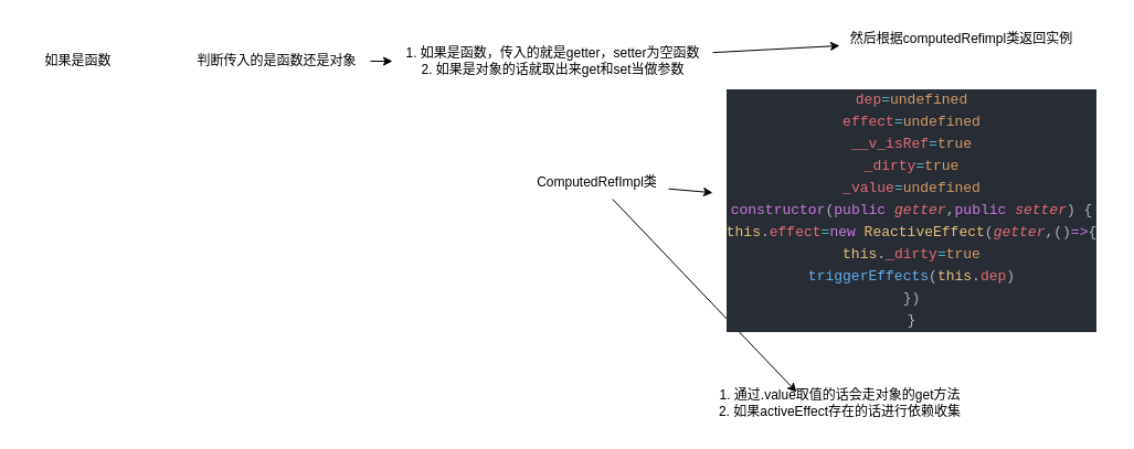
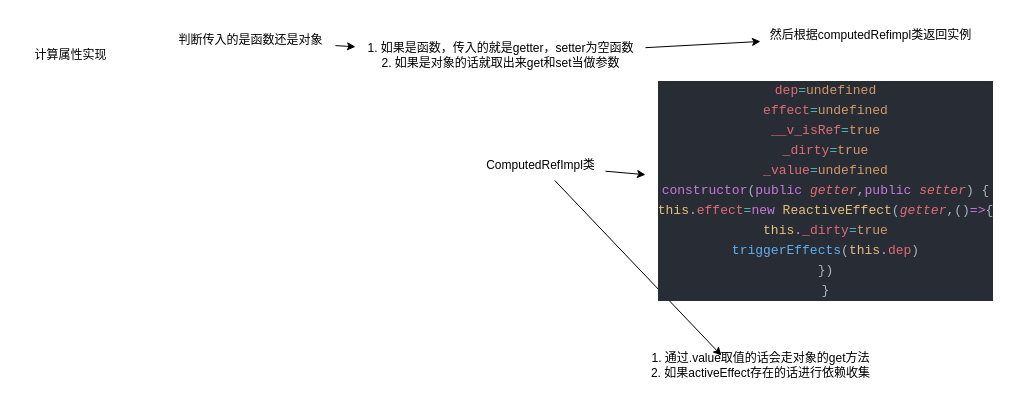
  <mxCell id="0" />
  <mxCell id="1" parent="0" />
- <mxCell id="2" value="如果是函数" style="text;html=1;align=center;verticalAlign=middle;resizable=0;points=[];autosize=1;strokeColor=none;fillColor=none;" vertex="1" parent="1"><mxGeometry x="20" y="40" width="100" height="30" as="geometry" /></mxCell>
+ <mxCell id="2" value="计算属性实现" style="text;html=1;align=center;verticalAlign=middle;resizable=0;points=[];autosize=1;strokeColor=none;fillColor=none;" vertex="1" parent="1"><mxGeometry x="20" y="40" width="100" height="30" as="geometry" /></mxCell>
  <mxCell id="3" value="" style="edgeStyle=none;html=1;" edge="1" parent="1" source="4" target="6"><mxGeometry relative="1" as="geometry" /></mxCell>
- <mxCell id="4" value="判断传入的是函数还是对象" style="text;html=1;align=center;verticalAlign=middle;resizable=0;points=[];autosize=1;strokeColor=none;fillColor=none;" vertex="1" parent="1"><mxGeometry x="165" y="40" width="170" height="30" as="geometry" /></mxCell>
+ <mxCell id="4" value="判断传入的是函数还是对象" style="text;html=1;align=center;verticalAlign=middle;resizable=0;points=[];autosize=1;strokeColor=none;fillColor=none;" vertex="1" parent="1"><mxGeometry x="165" y="25" width="170" height="30" as="geometry" /></mxCell>
  <mxCell id="5" value="" style="edgeStyle=none;html=1;" edge="1" parent="1" source="6" target="7"><mxGeometry relative="1" as="geometry" /></mxCell>
  <mxCell id="6" value="1. 如果是函数，传入的就是getter，setter为空函数&lt;br&gt;2. 如果是对象的话就取出来get和set当做参数" style="text;html=1;align=center;verticalAlign=middle;resizable=0;points=[];autosize=1;strokeColor=none;fillColor=none;" vertex="1" parent="1"><mxGeometry x="355" y="35" width="290" height="40" as="geometry" /></mxCell>
  <mxCell id="7" value="然后根据computedRefimpl类返回实例" style="text;html=1;align=center;verticalAlign=middle;resizable=0;points=[];autosize=1;strokeColor=none;fillColor=none;" vertex="1" parent="1"><mxGeometry x="760" y="20" width="220" height="30" as="geometry" /></mxCell>
  <mxCell id="8" value="" style="edgeStyle=none;html=1;" edge="1" parent="1" source="10" target="11"><mxGeometry relative="1" as="geometry" /></mxCell>
  <mxCell id="9" value="" style="edgeStyle=none;html=1;" edge="1" parent="1" source="10"><mxGeometry relative="1" as="geometry"><mxPoint x="721" y="355" as="targetPoint" /></mxGeometry></mxCell>
  <mxCell id="10" value="ComputedRefImpl类" style="text;html=1;align=center;verticalAlign=middle;resizable=0;points=[];autosize=1;strokeColor=none;fillColor=none;" vertex="1" parent="1"><mxGeometry x="475" y="150" width="130" height="30" as="geometry" /></mxCell>
  <mxCell id="11" value="&lt;div style=&quot;color: rgb(171, 178, 191); background-color: rgb(40, 44, 52); font-family: Monaco, Menlo, &amp;quot;Courier New&amp;quot;, monospace, Menlo, Monaco, &amp;quot;Courier New&amp;quot;, monospace; font-size: 13px; line-height: 20px;&quot;&gt;&lt;div&gt;&lt;span style=&quot;color: #e06c75;&quot;&gt;dep&lt;/span&gt;&lt;span style=&quot;color: #56b6c2;&quot;&gt;=&lt;/span&gt;&lt;span style=&quot;color: #d19a66;&quot;&gt;undefined&lt;/span&gt;&lt;/div&gt;&lt;div&gt;  &lt;span style=&quot;color: #e06c75;&quot;&gt;effect&lt;/span&gt;&lt;span style=&quot;color: #56b6c2;&quot;&gt;=&lt;/span&gt;&lt;span style=&quot;color: #d19a66;&quot;&gt;undefined&lt;/span&gt;&lt;/div&gt;&lt;div&gt;  &lt;span style=&quot;color: #e06c75;&quot;&gt;__v_isRef&lt;/span&gt;&lt;span style=&quot;color: #56b6c2;&quot;&gt;=&lt;/span&gt;&lt;span style=&quot;color: #d19a66;&quot;&gt;true&lt;/span&gt;&lt;/div&gt;&lt;div&gt;  &lt;span style=&quot;color: #e06c75;&quot;&gt;_dirty&lt;/span&gt;&lt;span style=&quot;color: #56b6c2;&quot;&gt;=&lt;/span&gt;&lt;span style=&quot;color: #d19a66;&quot;&gt;true&lt;/span&gt;&lt;/div&gt;&lt;div&gt;  &lt;span style=&quot;color: #e06c75;&quot;&gt;_value&lt;/span&gt;&lt;span style=&quot;color: #56b6c2;&quot;&gt;=&lt;/span&gt;&lt;span style=&quot;color: #d19a66;&quot;&gt;undefined&lt;/span&gt;&lt;/div&gt;&lt;div&gt;  &lt;span style=&quot;color: #c678dd;&quot;&gt;constructor&lt;/span&gt;(&lt;span style=&quot;color: #c678dd;&quot;&gt;public&lt;/span&gt; &lt;span style=&quot;color: #e06c75;font-style: italic;&quot;&gt;getter&lt;/span&gt;,&lt;span style=&quot;color: #c678dd;&quot;&gt;public&lt;/span&gt; &lt;span style=&quot;color: #e06c75;font-style: italic;&quot;&gt;setter&lt;/span&gt;) {&lt;/div&gt;&lt;div&gt;    &lt;span style=&quot;color: #e5c07b;&quot;&gt;this&lt;/span&gt;.&lt;span style=&quot;color: #e06c75;&quot;&gt;effect&lt;/span&gt;&lt;span style=&quot;color: #56b6c2;&quot;&gt;=&lt;/span&gt;&lt;span style=&quot;color: #c678dd;&quot;&gt;new&lt;/span&gt; &lt;span style=&quot;color: #e5c07b;&quot;&gt;ReactiveEffect&lt;/span&gt;(&lt;span style=&quot;color: #e06c75;font-style: italic;&quot;&gt;getter&lt;/span&gt;,()&lt;span style=&quot;color: #c678dd;&quot;&gt;=&amp;gt;&lt;/span&gt;{&lt;/div&gt;&lt;div&gt;      &lt;span style=&quot;color: #e5c07b;&quot;&gt;this&lt;/span&gt;.&lt;span style=&quot;color: #e06c75;&quot;&gt;_dirty&lt;/span&gt;&lt;span style=&quot;color: #56b6c2;&quot;&gt;=&lt;/span&gt;&lt;span style=&quot;color: #d19a66;&quot;&gt;true&lt;/span&gt;&lt;/div&gt;&lt;div&gt;      &lt;span style=&quot;color: #61afef;&quot;&gt;triggerEffects&lt;/span&gt;(&lt;span style=&quot;color: #e5c07b;&quot;&gt;this&lt;/span&gt;.&lt;span style=&quot;color: #e06c75;&quot;&gt;dep&lt;/span&gt;)&lt;/div&gt;&lt;div&gt;    })&lt;/div&gt;&lt;div&gt;  }&lt;/div&gt;&lt;/div&gt;" style="text;html=1;align=center;verticalAlign=middle;resizable=0;points=[];autosize=1;strokeColor=none;fillColor=none;" vertex="1" parent="1"><mxGeometry x="645" y="75" width="360" height="230" as="geometry" /></mxCell>
  <mxCell id="12" value="1. 通过.value取值的话会走对象的get方法&lt;br&gt;2. 如果activeEffect存在的话进行依赖收集" style="text;html=1;align=center;verticalAlign=middle;resizable=0;points=[];autosize=1;strokeColor=none;fillColor=none;" vertex="1" parent="1"><mxGeometry x="640" y="345" width="240" height="40" as="geometry" /></mxCell>
